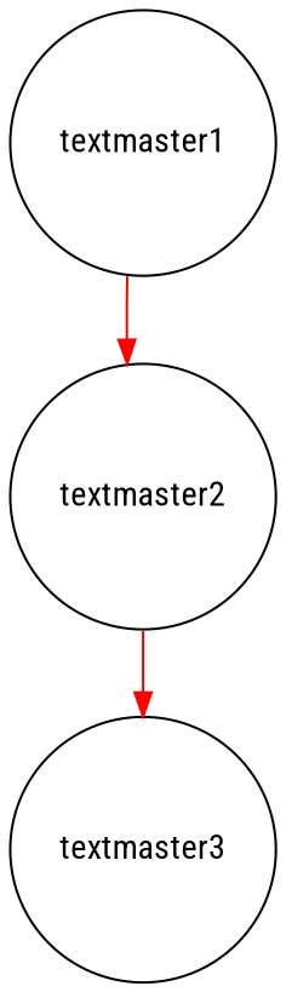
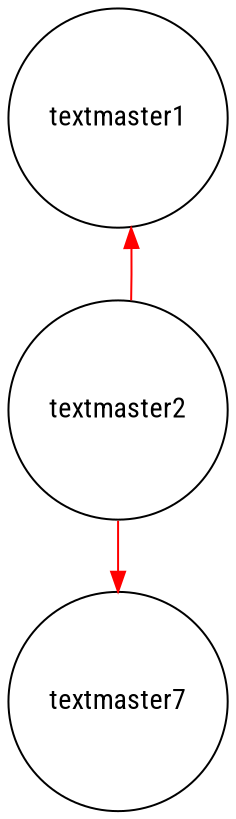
  digraph {
    fontname="Roboto Condensed"
    node [fontname="Roboto Condensed" shape=circle]
    edge [color=red fontname="Roboto Condensed"]
    textmaster1
    textmaster2
-   textmaster3
-   textmaster1 -> textmaster2
+   textmaster3 [label=textmaster7]
+   textmaster2 -> textmaster1
    textmaster2 -> textmaster3
  }
